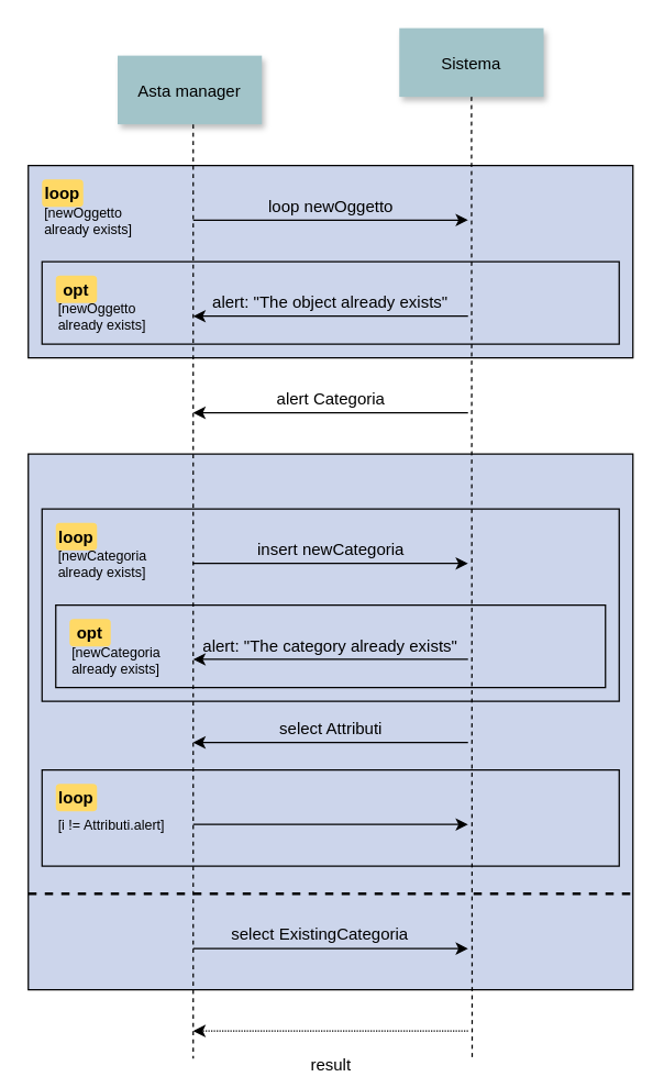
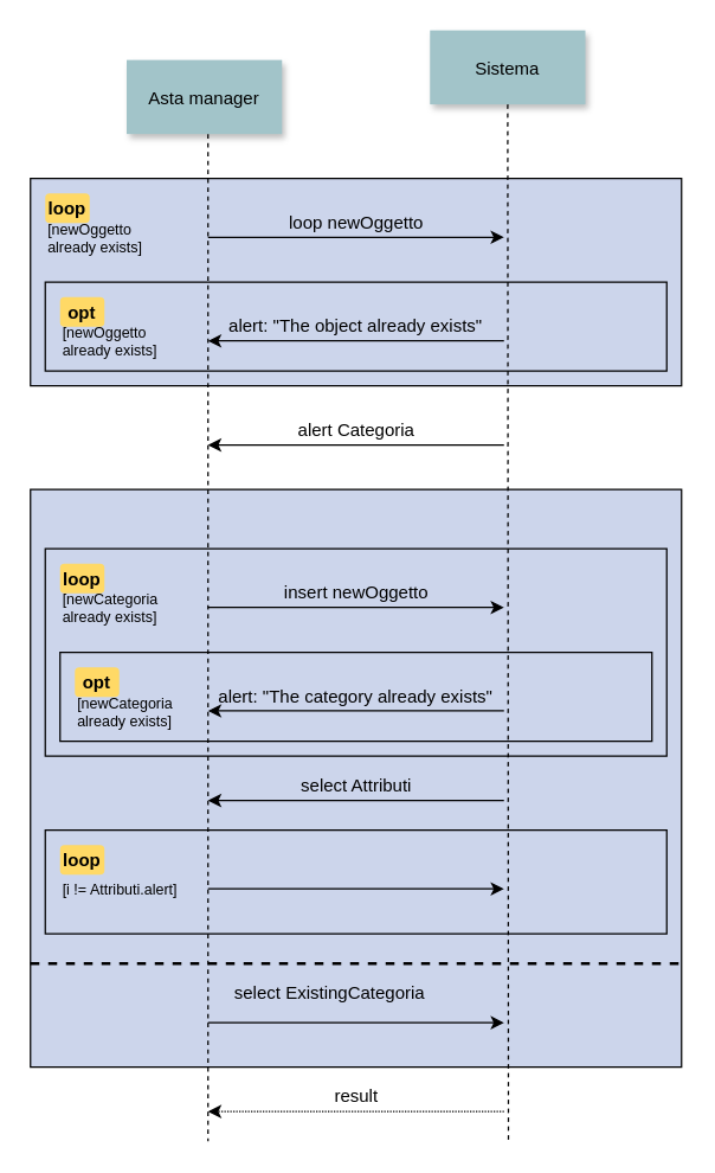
  <mxCell id="0" />
  <mxCell id="1" parent="0" />
  <mxCell id="2" value="" style="fillColor=#CCD5EB" parent="1" vertex="1"><mxGeometry y="330" width="440" height="390" as="geometry" x="20" /></mxCell>
  <mxCell id="3" value="" style="fillColor=#CCD5EB" parent="1" vertex="1"><mxGeometry x="30" y="370" width="420" height="140" as="geometry" /></mxCell>
  <mxCell id="4" value="" style="fillColor=#CCD5EB" vertex="1" parent="1"><mxGeometry x="40" y="440" width="400" height="60" as="geometry" /></mxCell>
  <mxCell id="5" value="" style="fillColor=#CCD5EB" parent="1" vertex="1"><mxGeometry y="120" width="440" height="140" as="geometry" x="20" /></mxCell>
  <mxCell id="6" value="" style="fillColor=#CCD5EB" vertex="1" parent="1"><mxGeometry x="30" y="190" width="420" height="60" as="geometry" /></mxCell>
  <mxCell id="7" value="" style="fillColor=#CCD5EB" vertex="1" parent="1"><mxGeometry x="30.01" y="560" width="420" height="70" as="geometry" /></mxCell>
  <mxCell id="8" value="Asta manager" style="shadow=1;fillColor=#A2C4C9;strokeColor=none" parent="1" vertex="1"><mxGeometry x="85" y="40" width="105" height="50" as="geometry" /></mxCell>
  <mxCell id="9" value="Sistema" style="shadow=1;fillColor=#A2C4C9;strokeColor=none" parent="1" vertex="1"><mxGeometry x="290" y="20" width="105" height="50" as="geometry" /></mxCell>
  <mxCell id="10" value="" style="edgeStyle=none;endArrow=none;dashed=1" parent="1" source="9" edge="1"><mxGeometry x="247.335" y="165" width="100" height="100" as="geometry"><mxPoint x="342.259" y="310" as="sourcePoint" /><mxPoint x="343" y="770" as="targetPoint" /></mxGeometry></mxCell>
  <mxCell id="11" value="" style="edgeStyle=elbowEdgeStyle;elbow=horizontal;endArrow=none;dashed=1" parent="1" source="8" edge="1"><mxGeometry x="142.5" y="310" width="100" height="100" as="geometry"><mxPoint x="162.5" y="610" as="sourcePoint" /><mxPoint x="140" y="770" as="targetPoint" /><Array as="points" /></mxGeometry></mxCell>
  <mxCell id="12" value="loop" style="rounded=1;fontStyle=1;fillColor=#FFD966;strokeColor=none" parent="1" vertex="1"><mxGeometry x="30" y="130" width="30" height="20" as="geometry" /></mxCell>
  <mxCell id="13" value="" style="endArrow=classic;html=1;" parent="1" edge="1"><mxGeometry width="50" height="50" relative="1" as="geometry"><mxPoint x="140" y="159.71" as="sourcePoint" /><mxPoint x="340" y="159.71" as="targetPoint" /></mxGeometry></mxCell>
  <mxCell id="14" value="loop newOggetto" style="text;html=1;strokeColor=none;fillColor=none;align=center;verticalAlign=middle;whiteSpace=wrap;rounded=0;" parent="1" vertex="1"><mxGeometry x="177.5" y="140" width="125" height="20" as="geometry" /></mxCell>
  <mxCell id="15" value="[newOggetto&lt;br style=&quot;font-size: 10px&quot;&gt;already exists]" style="text;html=1;strokeColor=none;fillColor=none;align=left;verticalAlign=middle;whiteSpace=wrap;rounded=0;fontSize=10;" parent="1" vertex="1"><mxGeometry x="30" y="150" width="90" height="20" as="geometry" /></mxCell>
  <mxCell id="16" value="" style="endArrow=classic;html=1;fontSize=10;" parent="1" edge="1"><mxGeometry width="50" height="50" relative="1" as="geometry"><mxPoint x="340" y="300" as="sourcePoint" /><mxPoint x="140" y="300" as="targetPoint" /></mxGeometry></mxCell>
  <mxCell id="17" value="alert Categoria" style="text;html=1;strokeColor=none;fillColor=none;align=center;verticalAlign=middle;whiteSpace=wrap;rounded=0;" parent="1" vertex="1"><mxGeometry x="177.5" y="280" width="125" height="20" as="geometry" /></mxCell>
  <mxCell id="18" value="loop" style="rounded=1;fontStyle=1;fillColor=#FFD966;strokeColor=none" parent="1" vertex="1"><mxGeometry x="40" y="380" width="30" height="20" as="geometry" /></mxCell>
  <mxCell id="19" value="" style="endArrow=classic;html=1;" parent="1" edge="1"><mxGeometry width="50" height="50" relative="1" as="geometry"><mxPoint x="140" y="409.66" as="sourcePoint" /><mxPoint x="340" y="409.66" as="targetPoint" /></mxGeometry></mxCell>
- <mxCell id="20" value="insert newCategoria" style="text;html=1;strokeColor=none;fillColor=none;align=center;verticalAlign=middle;whiteSpace=wrap;rounded=0;" parent="1" vertex="1"><mxGeometry x="177.5" y="390" width="125" height="20" as="geometry" /></mxCell>
+ <mxCell id="20" value="insert newOggetto" style="text;html=1;strokeColor=none;fillColor=none;align=center;verticalAlign=middle;whiteSpace=wrap;rounded=0;" parent="1" vertex="1"><mxGeometry x="177.5" y="390" width="125" height="20" as="geometry" /></mxCell>
  <mxCell id="21" value="[newCategoria&lt;br style=&quot;font-size: 10px&quot;&gt;already exists]" style="text;html=1;strokeColor=none;fillColor=none;align=left;verticalAlign=middle;whiteSpace=wrap;rounded=0;fontSize=10;" parent="1" vertex="1"><mxGeometry x="40" y="400" width="90" height="20" as="geometry" /></mxCell>
  <mxCell id="22" value="" style="endArrow=none;dashed=1;html=1;fontSize=10;fontStyle=0;labelBorderColor=none;startSize=6;strokeWidth=2;" parent="1" edge="1"><mxGeometry width="50" height="50" relative="1" as="geometry"><mxPoint x="20.01" y="650" as="sourcePoint" /><mxPoint x="460.01" y="650" as="targetPoint" /></mxGeometry></mxCell>
  <mxCell id="23" value="" style="endArrow=classic;html=1;" parent="1" edge="1"><mxGeometry width="50" height="50" relative="1" as="geometry"><mxPoint x="140.01" y="690" as="sourcePoint" /><mxPoint x="340.01" y="690" as="targetPoint" /></mxGeometry></mxCell>
- <mxCell id="24" value="select ExistingCategoria" style="text;html=1;strokeColor=none;fillColor=none;align=center;verticalAlign=middle;whiteSpace=wrap;rounded=0;" parent="1" vertex="1"><mxGeometry x="166.25" y="670" width="132.5" height="20" as="geometry" /></mxCell>
+ <mxCell id="24" value="select ExistingCategoria" style="text;html=1;strokeColor=none;fillColor=none;align=center;verticalAlign=middle;whiteSpace=wrap;rounded=0;" parent="1" vertex="1"><mxGeometry x="156.25" y="660" width="132.5" height="20" as="geometry" /></mxCell>
  <mxCell id="25" value="select Attributi" style="text;html=1;strokeColor=none;fillColor=none;align=center;verticalAlign=middle;whiteSpace=wrap;rounded=0;" parent="1" vertex="1"><mxGeometry x="177.51" y="520" width="125" height="20" as="geometry" /></mxCell>
  <mxCell id="26" value="" style="endArrow=classic;html=1;fontSize=10;" parent="1" edge="1"><mxGeometry width="50" height="50" relative="1" as="geometry"><mxPoint x="339.99" y="540" as="sourcePoint" /><mxPoint x="139.99" y="540" as="targetPoint" /></mxGeometry></mxCell>
  <mxCell id="27" value="" style="endArrow=classic;html=1;fontSize=10;dashed=1;dashPattern=1 1;" parent="1" edge="1"><mxGeometry width="50" height="50" relative="1" as="geometry"><mxPoint x="340.01" y="750" as="sourcePoint" /><mxPoint x="140.01" y="750" as="targetPoint" /></mxGeometry></mxCell>
- <mxCell id="28" value="result" style="text;html=1;strokeColor=none;fillColor=none;align=center;verticalAlign=middle;whiteSpace=wrap;rounded=0;" parent="1" vertex="1"><mxGeometry x="177.5" y="765" width="125" height="20" as="geometry" /></mxCell>
+ <mxCell id="28" value="result" style="text;html=1;strokeColor=none;fillColor=none;align=center;verticalAlign=middle;whiteSpace=wrap;rounded=0;" parent="1" vertex="1"><mxGeometry x="177.5" y="730" width="125" height="20" as="geometry" /></mxCell>
  <mxCell id="29" value="loop" style="rounded=1;fontStyle=1;fillColor=#FFD966;strokeColor=none" vertex="1" parent="1"><mxGeometry x="40" y="570" width="30" height="20" as="geometry" /></mxCell>
  <mxCell id="30" value="[i != Attributi.alert]" style="text;html=1;strokeColor=none;fillColor=none;align=left;verticalAlign=middle;whiteSpace=wrap;rounded=0;fontSize=10;" vertex="1" parent="1"><mxGeometry x="40" y="590" width="90" height="20" as="geometry" /></mxCell>
  <mxCell id="31" value="" style="endArrow=classic;html=1;" edge="1" parent="1"><mxGeometry width="50" height="50" relative="1" as="geometry"><mxPoint x="140.01" y="599.66" as="sourcePoint" /><mxPoint x="340.01" y="599.66" as="targetPoint" /></mxGeometry></mxCell>
  <mxCell id="32" value="opt" style="rounded=1;fontStyle=1;fillColor=#FFD966;strokeColor=none" vertex="1" parent="1"><mxGeometry x="40" width="30" height="20" as="geometry" y="200" /></mxCell>
  <mxCell id="33" value="[newOggetto&lt;br style=&quot;font-size: 10px&quot;&gt;already exists]" style="text;html=1;strokeColor=none;fillColor=none;align=left;verticalAlign=middle;whiteSpace=wrap;rounded=0;fontSize=10;" vertex="1" parent="1"><mxGeometry x="40" y="220" width="90" height="20" as="geometry" /></mxCell>
  <mxCell id="34" value="" style="endArrow=classic;html=1;fontSize=10;" edge="1" parent="1"><mxGeometry width="50" height="50" relative="1" as="geometry"><mxPoint x="340" y="229.66" as="sourcePoint" /><mxPoint x="140" y="229.66" as="targetPoint" /></mxGeometry></mxCell>
  <mxCell id="35" value="alert: &quot;The object already exists&quot;" style="text;html=1;strokeColor=none;fillColor=none;align=center;verticalAlign=middle;whiteSpace=wrap;rounded=0;" vertex="1" parent="1"><mxGeometry x="151.87" y="210" width="176.25" height="20" as="geometry" /></mxCell>
  <mxCell id="36" value="" style="endArrow=classic;html=1;fontSize=10;" edge="1" parent="1"><mxGeometry width="50" height="50" relative="1" as="geometry"><mxPoint x="340" y="479.49" as="sourcePoint" /><mxPoint x="140" y="479.49" as="targetPoint" /></mxGeometry></mxCell>
  <mxCell id="37" value="alert: &quot;The category already exists&quot;" style="text;html=1;strokeColor=none;fillColor=none;align=center;verticalAlign=middle;whiteSpace=wrap;rounded=0;" vertex="1" parent="1"><mxGeometry x="145.94" y="460" width="188.13" height="20" as="geometry" /></mxCell>
  <mxCell id="38" value="[newCategoria&lt;br style=&quot;font-size: 10px&quot;&gt;already exists]" style="text;html=1;strokeColor=none;fillColor=none;align=left;verticalAlign=middle;whiteSpace=wrap;rounded=0;fontSize=10;" vertex="1" parent="1"><mxGeometry x="50" y="470" width="90" height="20" as="geometry" /></mxCell>
  <mxCell id="39" value="opt" style="rounded=1;fontStyle=1;fillColor=#FFD966;strokeColor=none" vertex="1" parent="1"><mxGeometry x="50" y="450" width="30" height="20" as="geometry" /></mxCell>
